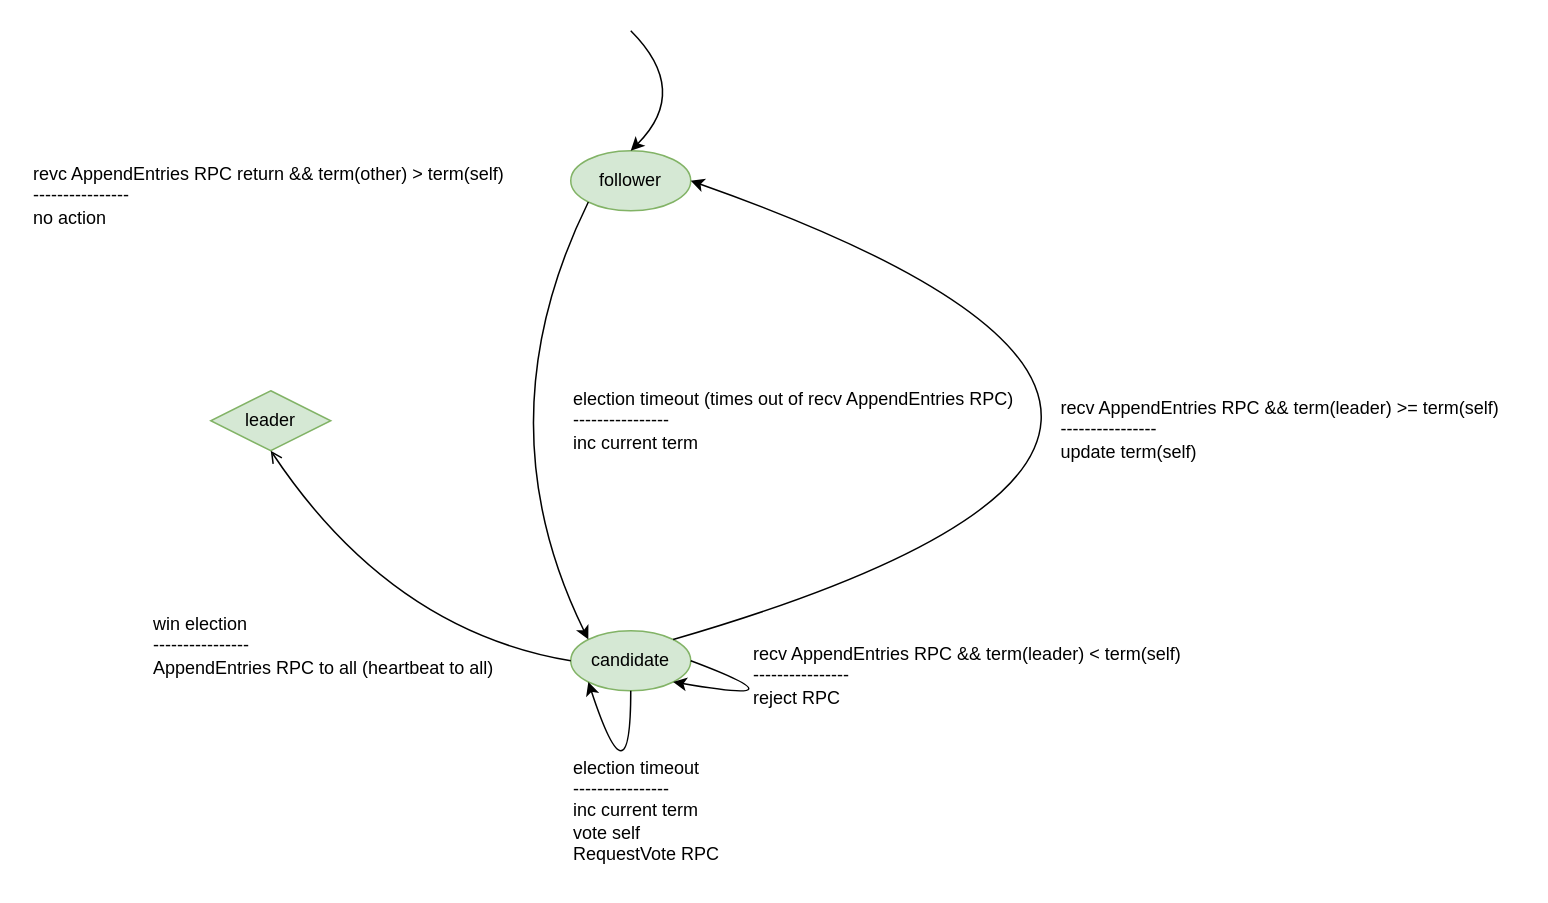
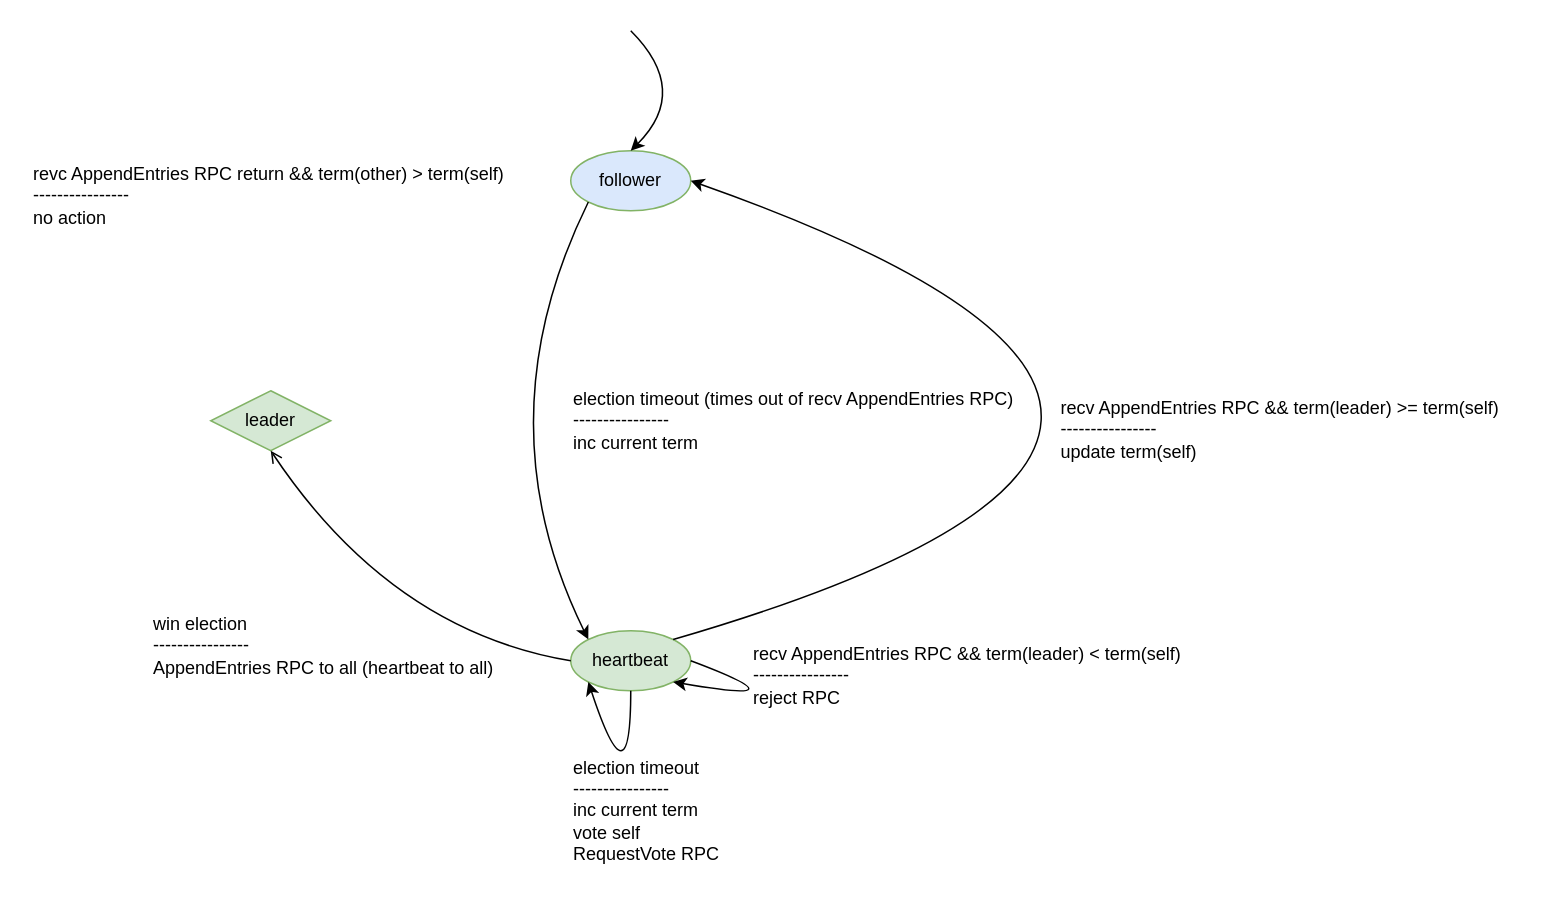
  <mxCell id="0" />
  <mxCell id="1" parent="0" />
- <mxCell id="2" value="follower" style="ellipse;whiteSpace=wrap;html=1;fillColor=#d5e8d4;strokeColor=#82b366;" vertex="1" parent="1"><mxGeometry x="380" y="100" width="80" height="40" as="geometry" /></mxCell>
- <mxCell id="3" value="candidate" style="ellipse;whiteSpace=wrap;html=1;fillColor=#d5e8d4;strokeColor=#82b366;" vertex="1" parent="1"><mxGeometry x="380" y="420" width="80" height="40" as="geometry" /></mxCell>
+ <mxCell id="2" value="follower" style="ellipse;whiteSpace=wrap;html=1;fillColor=#dae8fc;strokeColor=#82b366;" vertex="1" parent="1"><mxGeometry x="380" y="100" width="80" height="40" as="geometry" /></mxCell>
+ <mxCell id="3" value="heartbeat" style="ellipse;whiteSpace=wrap;html=1;fillColor=#d5e8d4;strokeColor=#82b366;" vertex="1" parent="1"><mxGeometry x="380" y="420" width="80" height="40" as="geometry" /></mxCell>
  <mxCell id="4" value="" style="curved=1;endArrow=classic;html=1;exitX=0;exitY=1;exitDx=0;exitDy=0;entryX=0;entryY=0;entryDx=0;entryDy=0;" edge="1" parent="1" source="2" target="3"><mxGeometry width="50" height="50" relative="1" as="geometry"><mxPoint x="430" y="190" as="sourcePoint" /><mxPoint x="400" y="390" as="targetPoint" /><Array as="points"><mxPoint x="320" y="280" /></Array></mxGeometry></mxCell>
  <mxCell id="5" value="election timeout (times out of recv AppendEntries RPC)&lt;br&gt;----------------&lt;br&gt;inc current term" style="text;html=1;strokeColor=none;fillColor=none;align=left;verticalAlign=middle;whiteSpace=wrap;rounded=0;" vertex="1" parent="1"><mxGeometry x="380" y="240" width="300" height="80" as="geometry" /></mxCell>
  <mxCell id="6" value="" style="curved=1;endArrow=classic;html=1;entryX=0;entryY=1;entryDx=0;entryDy=0;exitX=0.5;exitY=1;exitDx=0;exitDy=0;" edge="1" parent="1" source="3" target="3"><mxGeometry width="50" height="50" relative="1" as="geometry"><mxPoint x="430" y="500" as="sourcePoint" /><mxPoint x="430" y="480" as="targetPoint" /><Array as="points"><mxPoint x="420" y="540" /></Array></mxGeometry></mxCell>
  <mxCell id="7" value="election timeout&lt;br&gt;----------------&lt;br&gt;inc current term&lt;br&gt;vote self&lt;br&gt;RequestVote RPC" style="text;html=1;strokeColor=none;fillColor=none;align=left;verticalAlign=middle;whiteSpace=wrap;rounded=0;" vertex="1" parent="1"><mxGeometry x="380" y="500" width="110" height="80" as="geometry" /></mxCell>
  <mxCell id="8" value="leader" style="rhombus;whiteSpace=wrap;html=1;fillColor=#d5e8d4;strokeColor=#82b366;" vertex="1" parent="1"><mxGeometry x="140" y="260" width="80" height="40" as="geometry" /></mxCell>
  <mxCell id="9" value="" style="curved=1;endArrow=open;html=1;exitX=0;exitY=0.5;exitDx=0;exitDy=0;entryX=0.5;entryY=1;entryDx=0;entryDy=0;" edge="1" parent="1" source="3" target="8"><mxGeometry width="50" height="50" relative="1" as="geometry"><mxPoint x="290" y="410" as="sourcePoint" /><mxPoint x="340" y="360" as="targetPoint" /><Array as="points"><mxPoint x="260" y="420" /></Array></mxGeometry></mxCell>
  <mxCell id="10" value="win election&lt;br&gt;----------------&lt;br&gt;AppendEntries RPC to all (heartbeat to all)" style="text;html=1;strokeColor=none;fillColor=none;align=left;verticalAlign=middle;whiteSpace=wrap;rounded=0;" vertex="1" parent="1"><mxGeometry x="100" y="400" width="230" height="60" as="geometry" /></mxCell>
  <mxCell id="11" value="recv AppendEntries RPC &amp;amp;&amp;amp; term(leader) &amp;gt;= term(self)&lt;br&gt;----------------&lt;br&gt;update term(self)" style="text;html=1;strokeColor=none;fillColor=none;align=left;verticalAlign=middle;whiteSpace=wrap;rounded=0;" vertex="1" parent="1"><mxGeometry x="704.5" y="256" width="305" height="60" as="geometry" /></mxCell>
  <mxCell id="12" value="" style="curved=1;endArrow=classic;html=1;entryX=1;entryY=0.5;entryDx=0;entryDy=0;exitX=1;exitY=0;exitDx=0;exitDy=0;" edge="1" parent="1" source="3" target="2"><mxGeometry width="50" height="50" relative="1" as="geometry"><mxPoint x="652.5" y="432" as="sourcePoint" /><mxPoint x="652.5" y="140" as="targetPoint" /><Array as="points"><mxPoint x="930" y="286" /></Array></mxGeometry></mxCell>
  <mxCell id="13" value="recv AppendEntries RPC &amp;amp;&amp;amp; term(leader) &amp;lt; term(self)&lt;br&gt;----------------&lt;br&gt;reject RPC" style="text;html=1;strokeColor=none;fillColor=none;align=left;verticalAlign=middle;whiteSpace=wrap;rounded=0;" vertex="1" parent="1"><mxGeometry x="500" y="420" width="305" height="60" as="geometry" /></mxCell>
  <mxCell id="14" value="" style="curved=1;endArrow=classic;html=1;exitX=1;exitY=0.5;exitDx=0;exitDy=0;entryX=1;entryY=1;entryDx=0;entryDy=0;" edge="1" parent="1" source="3" target="3"><mxGeometry width="50" height="50" relative="1" as="geometry"><mxPoint x="550" y="390" as="sourcePoint" /><mxPoint x="540" y="480" as="targetPoint" /><Array as="points"><mxPoint x="540" y="470" /></Array></mxGeometry></mxCell>
  <mxCell id="15" value="" style="curved=1;endArrow=classic;html=1;entryX=0.5;entryY=0;entryDx=0;entryDy=0;" edge="1" parent="1" target="2"><mxGeometry width="50" height="50" relative="1" as="geometry"><mxPoint x="420" y="20" as="sourcePoint" /><mxPoint x="290" y="20" as="targetPoint" /><Array as="points"><mxPoint x="460" y="60" /></Array></mxGeometry></mxCell>
  <mxCell id="16" value="revc AppendEntries&amp;nbsp;RPC return &amp;amp;&amp;amp; term(other) &amp;gt; term(self)&lt;br&gt;----------------&lt;br&gt;no action" style="text;html=1;strokeColor=none;fillColor=none;align=left;verticalAlign=middle;whiteSpace=wrap;rounded=0;" vertex="1" parent="1"><mxGeometry x="20" y="100" width="320" height="60" as="geometry" /></mxCell>
